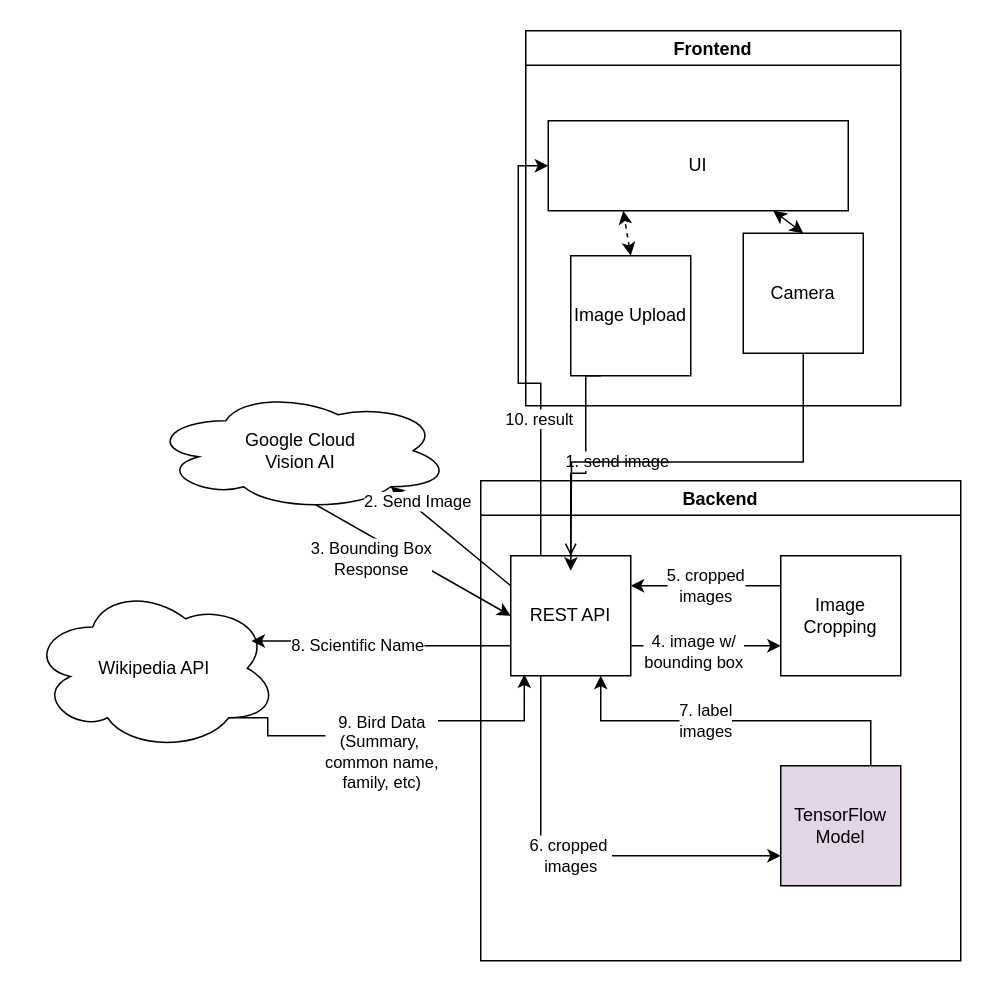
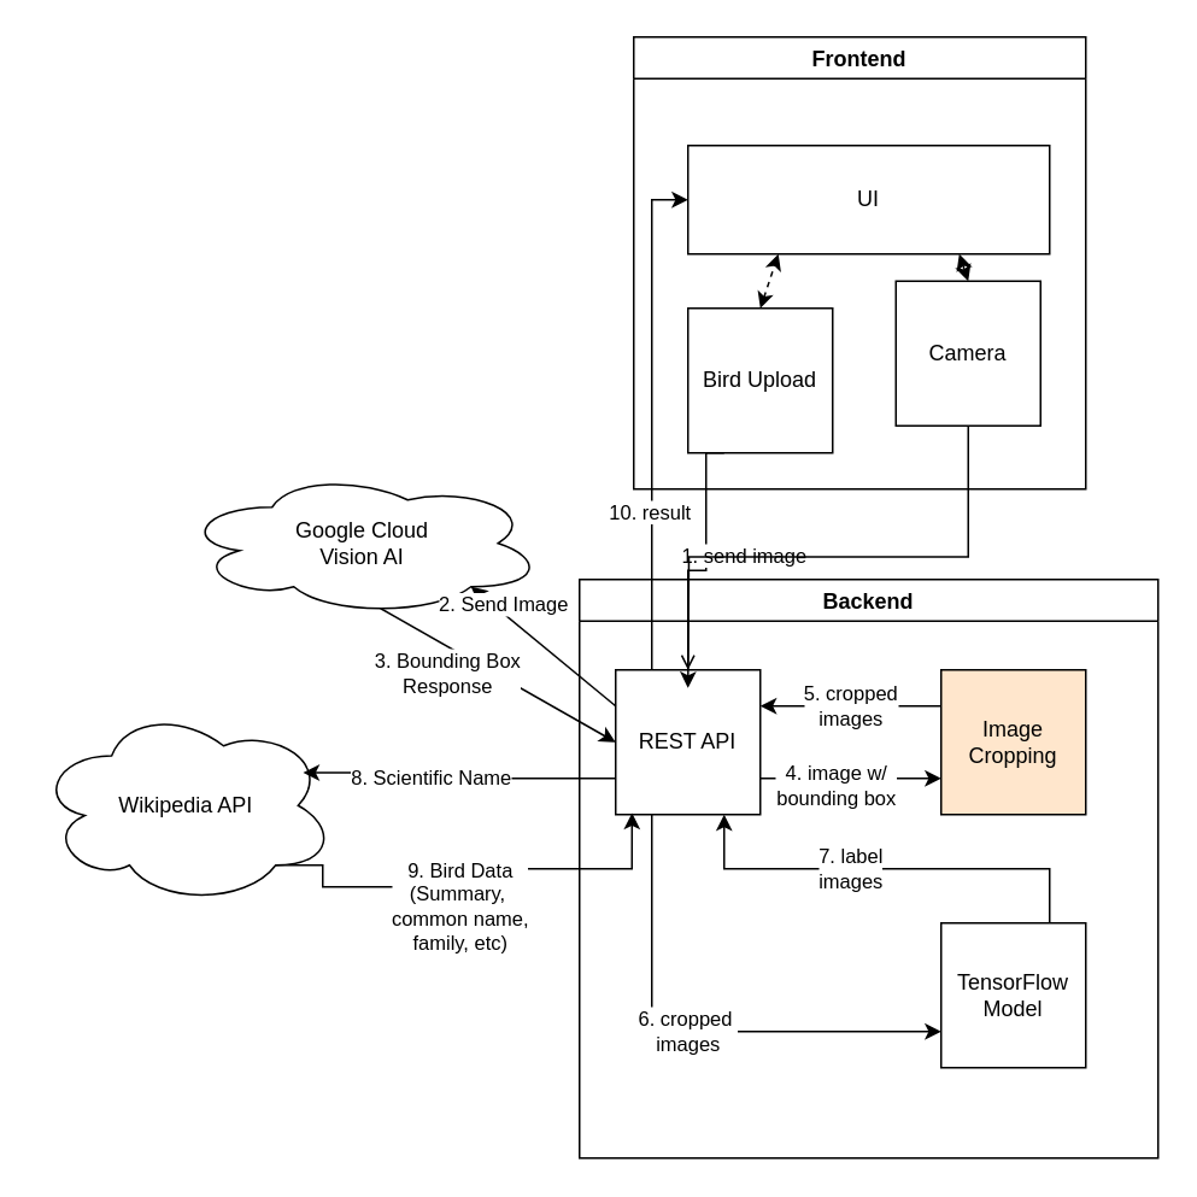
  <mxCell id="0" />
  <mxCell id="1" parent="0" />
  <mxCell id="2" value="Backend" style="swimlane;" parent="1" vertex="1"><mxGeometry x="320" y="320" width="320" height="320" as="geometry" /></mxCell>
  <mxCell id="3" style="edgeStyle=orthogonalEdgeStyle;rounded=0;orthogonalLoop=1;jettySize=auto;html=1;exitX=1;exitY=0.75;exitDx=0;exitDy=0;entryX=0;entryY=0.75;entryDx=0;entryDy=0;" parent="2" source="5" target="10" edge="1"><mxGeometry relative="1" as="geometry" /></mxCell>
  <mxCell id="4" value="4. image w/&lt;br&gt;bounding box" style="edgeLabel;html=1;align=center;verticalAlign=middle;resizable=0;points=[];" parent="3" vertex="1" connectable="0"><mxGeometry x="-0.187" y="-3" relative="1" as="geometry"><mxPoint as="offset" /></mxGeometry></mxCell>
  <mxCell id="5" value="REST API" style="whiteSpace=wrap;html=1;aspect=fixed;" parent="2" vertex="1"><mxGeometry x="20" y="50" width="80" height="80" as="geometry" /></mxCell>
  <mxCell id="6" value="7. label&lt;br&gt;images" style="edgeStyle=orthogonalEdgeStyle;rounded=0;orthogonalLoop=1;jettySize=auto;html=1;exitX=0.75;exitY=0;exitDx=0;exitDy=0;entryX=0.75;entryY=1;entryDx=0;entryDy=0;" parent="2" source="7" target="5" edge="1"><mxGeometry x="0.167" relative="1" as="geometry"><mxPoint as="offset" /></mxGeometry></mxCell>
- <mxCell id="7" value="TensorFlow Model" style="whiteSpace=wrap;html=1;aspect=fixed;fillColor=#e1d5e7;" parent="2" vertex="1"><mxGeometry x="200" y="190" width="80" height="80" as="geometry" /></mxCell>
+ <mxCell id="7" value="TensorFlow Model" style="whiteSpace=wrap;html=1;aspect=fixed;" parent="2" vertex="1"><mxGeometry x="200" y="190" width="80" height="80" as="geometry" /></mxCell>
  <mxCell id="8" value="6. cropped&amp;nbsp;&lt;br&gt;images" style="endArrow=classic;html=1;rounded=0;exitX=0.25;exitY=1;exitDx=0;exitDy=0;entryX=0;entryY=0.75;entryDx=0;entryDy=0;" parent="2" source="5" target="7" edge="1"><mxGeometry width="50" height="50" relative="1" as="geometry"><mxPoint x="110" y="70" as="sourcePoint" /><mxPoint x="160" y="20" as="targetPoint" /><Array as="points"><mxPoint x="40" y="250" /></Array></mxGeometry></mxCell>
  <mxCell id="9" value="5. cropped&lt;br&gt;images" style="edgeStyle=orthogonalEdgeStyle;rounded=0;orthogonalLoop=1;jettySize=auto;html=1;exitX=0;exitY=0.25;exitDx=0;exitDy=0;entryX=1;entryY=0.25;entryDx=0;entryDy=0;" parent="2" source="10" target="5" edge="1"><mxGeometry relative="1" as="geometry"><mxPoint as="offset" /></mxGeometry></mxCell>
- <mxCell id="10" value="Image Cropping" style="whiteSpace=wrap;html=1;aspect=fixed;" parent="2" vertex="1"><mxGeometry x="200" y="50" width="80" height="80" as="geometry" /></mxCell>
+ <mxCell id="10" value="Image Cropping" style="whiteSpace=wrap;html=1;aspect=fixed;fillColor=#ffe6cc;" parent="2" vertex="1"><mxGeometry x="200" y="50" width="80" height="80" as="geometry" /></mxCell>
  <mxCell id="11" value="Google Cloud&lt;br&gt;Vision AI" style="ellipse;shape=cloud;whiteSpace=wrap;html=1;" parent="1" vertex="1"><mxGeometry x="100" y="260" width="200" height="80" as="geometry" /></mxCell>
  <mxCell id="12" value="Frontend" style="swimlane;" parent="1" vertex="1"><mxGeometry x="350" y="20" width="250" height="250" as="geometry" /></mxCell>
- <mxCell id="13" value="Image Upload" style="whiteSpace=wrap;html=1;aspect=fixed;" parent="12" vertex="1"><mxGeometry x="30" y="150" width="80" height="80" as="geometry" /></mxCell>
+ <mxCell id="13" value="Bird Upload" style="whiteSpace=wrap;html=1;aspect=fixed;" parent="12" vertex="1"><mxGeometry x="30" y="150" width="80" height="80" as="geometry" /></mxCell>
  <mxCell id="14" value="Camera" style="whiteSpace=wrap;html=1;aspect=fixed;" parent="12" vertex="1"><mxGeometry x="145" y="135" width="80" height="80" as="geometry" /></mxCell>
- <mxCell id="15" value="UI" style="rounded=0;whiteSpace=wrap;html=1;" parent="12" vertex="1"><mxGeometry x="15" y="60" width="200" height="60" as="geometry" /></mxCell>
+ <mxCell id="15" value="UI" style="rounded=0;whiteSpace=wrap;html=1;" parent="12" vertex="1"><mxGeometry x="30" y="60" width="200" height="60" as="geometry" /></mxCell>
  <mxCell id="16" value="" style="endArrow=classic;startArrow=classic;html=1;rounded=0;exitX=0.5;exitY=0;exitDx=0;exitDy=0;entryX=0.25;entryY=1;entryDx=0;entryDy=0;dashed=1;" parent="12" source="13" target="15" edge="1"><mxGeometry width="50" height="50" relative="1" as="geometry"><mxPoint x="110" y="280" as="sourcePoint" /><mxPoint x="160" y="230" as="targetPoint" /></mxGeometry></mxCell>
  <mxCell id="17" value="" style="endArrow=classic;startArrow=classic;html=1;rounded=0;exitX=0.5;exitY=0;exitDx=0;exitDy=0;entryX=0.75;entryY=1;entryDx=0;entryDy=0;" parent="12" source="14" target="15" edge="1"><mxGeometry width="50" height="50" relative="1" as="geometry"><mxPoint x="80" y="160" as="sourcePoint" /><mxPoint x="90" y="130" as="targetPoint" /></mxGeometry></mxCell>
  <mxCell id="18" value="" style="endArrow=classic;html=1;rounded=0;entryX=0.8;entryY=0.8;entryDx=0;entryDy=0;entryPerimeter=0;exitX=0;exitY=0.25;exitDx=0;exitDy=0;" parent="1" source="5" target="11" edge="1"><mxGeometry width="50" height="50" relative="1" as="geometry"><mxPoint x="170" y="410" as="sourcePoint" /><mxPoint x="220" y="360" as="targetPoint" /></mxGeometry></mxCell>
  <mxCell id="19" value="2. Send Image" style="edgeLabel;html=1;align=center;verticalAlign=middle;resizable=0;points=[];" parent="18" vertex="1" connectable="0"><mxGeometry x="-0.131" relative="1" as="geometry"><mxPoint x="-28" y="-28" as="offset" /></mxGeometry></mxCell>
  <mxCell id="20" value="" style="endArrow=classic;html=1;rounded=0;entryX=0;entryY=0.5;entryDx=0;entryDy=0;exitX=0.55;exitY=0.95;exitDx=0;exitDy=0;exitPerimeter=0;" parent="1" source="11" target="5" edge="1"><mxGeometry width="50" height="50" relative="1" as="geometry"><mxPoint x="160" y="410" as="sourcePoint" /><mxPoint x="210" y="360" as="targetPoint" /></mxGeometry></mxCell>
  <mxCell id="21" value="3. Bounding Box&lt;br&gt;Response" style="edgeLabel;html=1;align=center;verticalAlign=middle;resizable=0;points=[];" parent="20" vertex="1" connectable="0"><mxGeometry x="0.21" y="-1" relative="1" as="geometry"><mxPoint x="-41" y="-10" as="offset" /></mxGeometry></mxCell>
  <mxCell id="22" style="edgeStyle=orthogonalEdgeStyle;rounded=0;orthogonalLoop=1;jettySize=auto;html=1;exitX=0.8;exitY=0.8;exitDx=0;exitDy=0;exitPerimeter=0;entryX=0.113;entryY=0.989;entryDx=0;entryDy=0;entryPerimeter=0;" parent="1" source="24" target="5" edge="1"><mxGeometry relative="1" as="geometry"><Array as="points"><mxPoint x="178" y="478" /><mxPoint x="178" y="490" /><mxPoint x="263" y="490" /><mxPoint x="263" y="480" /><mxPoint x="349" y="480" /></Array></mxGeometry></mxCell>
  <mxCell id="23" value="9. Bird Data&lt;br&gt;(Summary,&amp;nbsp;&lt;br&gt;common name,&lt;br&gt;family, etc)" style="edgeLabel;html=1;align=center;verticalAlign=middle;resizable=0;points=[];" parent="22" vertex="1" connectable="0"><mxGeometry x="-0.301" relative="1" as="geometry"><mxPoint x="26" y="10" as="offset" /></mxGeometry></mxCell>
  <mxCell id="24" value="Wikipedia API" style="ellipse;shape=cloud;whiteSpace=wrap;html=1;" parent="1" vertex="1"><mxGeometry x="20" y="390" width="165" height="110" as="geometry" /></mxCell>
  <mxCell id="25" style="edgeStyle=orthogonalEdgeStyle;rounded=0;orthogonalLoop=1;jettySize=auto;html=1;exitX=0.25;exitY=1;exitDx=0;exitDy=0;entryX=0.5;entryY=0;entryDx=0;entryDy=0;endArrow=open;" parent="1" source="13" target="5" edge="1"><mxGeometry relative="1" as="geometry"><Array as="points"><mxPoint x="390" y="250" /><mxPoint x="390" y="315" /><mxPoint x="380" y="315" /></Array></mxGeometry></mxCell>
  <mxCell id="26" value="1. send image" style="edgeLabel;html=1;align=center;verticalAlign=middle;resizable=0;points=[];" parent="25" vertex="1" connectable="0"><mxGeometry x="-0.258" y="-1" relative="1" as="geometry"><mxPoint x="21" y="14" as="offset" /></mxGeometry></mxCell>
  <mxCell id="27" style="edgeStyle=orthogonalEdgeStyle;rounded=0;orthogonalLoop=1;jettySize=auto;html=1;exitX=0.25;exitY=0;exitDx=0;exitDy=0;entryX=0;entryY=0.5;entryDx=0;entryDy=0;" parent="1" source="5" target="15" edge="1"><mxGeometry relative="1" as="geometry" /></mxCell>
  <mxCell id="28" value="10. result" style="edgeLabel;html=1;align=center;verticalAlign=middle;resizable=0;points=[];" parent="27" vertex="1" connectable="0"><mxGeometry x="-0.466" y="2" relative="1" as="geometry"><mxPoint y="-13" as="offset" /></mxGeometry></mxCell>
  <mxCell id="29" style="edgeStyle=orthogonalEdgeStyle;rounded=0;orthogonalLoop=1;jettySize=auto;html=1;exitX=0;exitY=0.75;exitDx=0;exitDy=0;entryX=0.892;entryY=0.335;entryDx=0;entryDy=0;entryPerimeter=0;" parent="1" source="5" target="24" edge="1"><mxGeometry relative="1" as="geometry" /></mxCell>
  <mxCell id="30" value="8. Scientific Name" style="edgeLabel;html=1;align=center;verticalAlign=middle;resizable=0;points=[];" parent="29" vertex="1" connectable="0"><mxGeometry x="0.267" y="1" relative="1" as="geometry"><mxPoint x="5" y="2" as="offset" /></mxGeometry></mxCell>
  <mxCell id="31" style="edgeStyle=orthogonalEdgeStyle;rounded=0;orthogonalLoop=1;jettySize=auto;html=1;exitX=0.5;exitY=1;exitDx=0;exitDy=0;" parent="1" source="14" edge="1"><mxGeometry relative="1" as="geometry"><mxPoint x="380" y="380" as="targetPoint" /></mxGeometry></mxCell>
